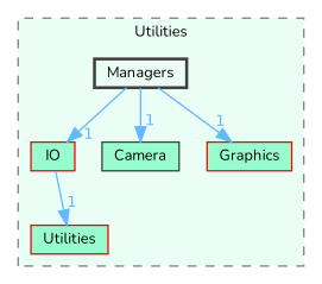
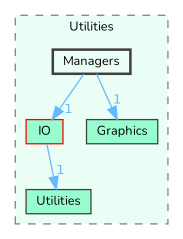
  digraph {
    compound=true
    fontname=Nunito
    node [color=grey25 fillcolor="#98fdce" fontname=Nunito fontsize=10 shape=box style=filled]
    edge [color=steelblue1 fontcolor=steelblue1 fontname=Nunito fontsize=10 headlabel=1 labeldistance=1.5 labelfontname=Helvetica labelfontsize=10]
    n1 [color=red height=0.2 label=IO width=0.4]
-   n2 [height=0.2 label=Camera width=0.4]
-   n3 [color=red height=0.2 label=Graphics width=0.4]
-   n4 [color=red height=0.2 label=Utilities width=0.4]
+   n3 [height=0.2 label=Graphics width=0.4]
+   n4 [height=0.2 label=Utilities width=0.4]
    n5 [fillcolor="#ebfef5" height=0.2 label=Managers style="filled,bold" width=0.4]
    subgraph cluster_1 {
      bgcolor="#ebfef5"
      fontsize=10
      label=Utilities
      pencolor=grey50
      style="filled,dashed"
      n1
-     n2
      n3
      n4
      n5
    }
    n1 -> n4
    n5 -> n1
-   n5 -> n2
    n5 -> n3
  }
